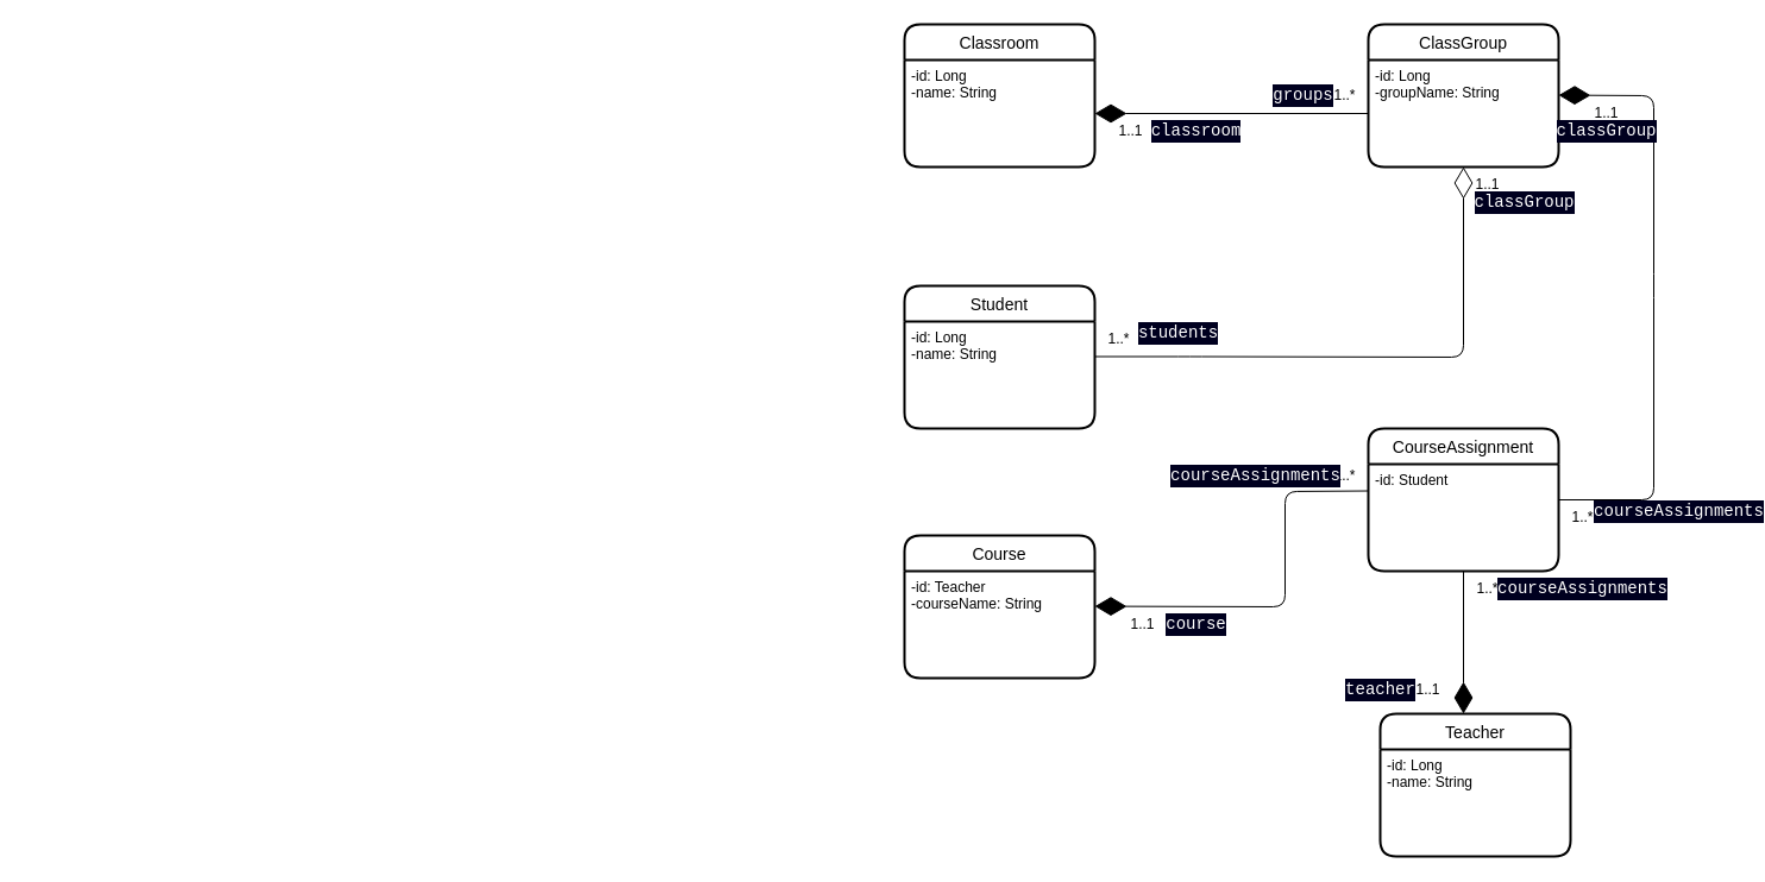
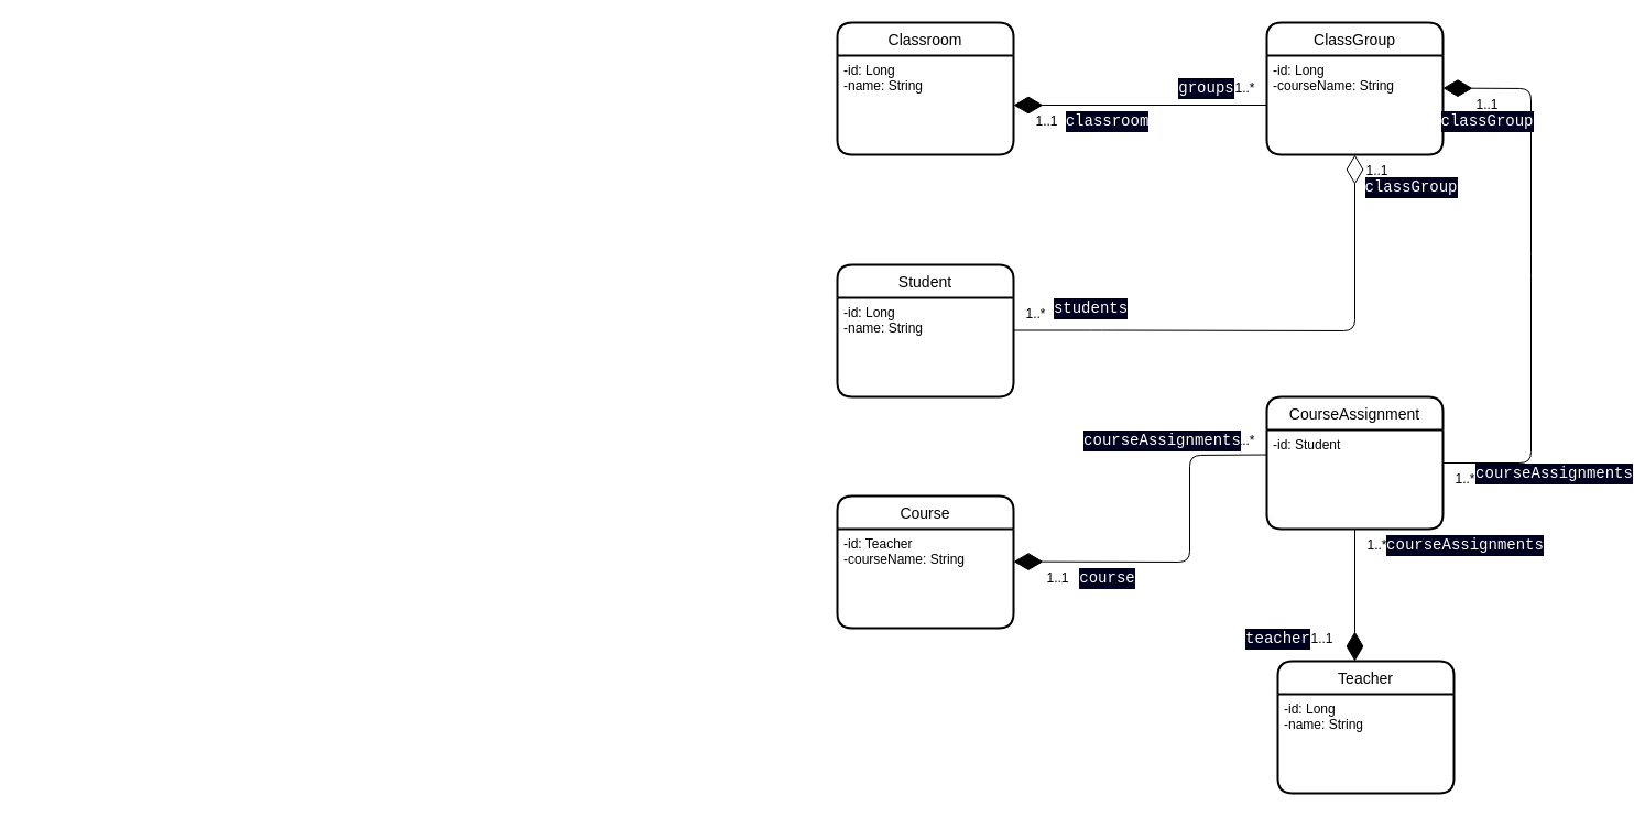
  <mxCell id="0" />
  <mxCell id="1" parent="0" />
  <mxCell id="2" value="Classroom" style="swimlane;childLayout=stackLayout;horizontal=1;startSize=30;horizontalStack=0;rounded=1;fontSize=14;fontStyle=0;strokeWidth=2;resizeParent=0;resizeLast=1;shadow=0;dashed=0;align=center;" vertex="1" parent="1"><mxGeometry x="760" y="20" width="160" height="120" as="geometry" /></mxCell>
  <mxCell id="3" value="-id: Long&#10;-name: String" style="align=left;strokeColor=none;fillColor=none;spacingLeft=4;fontSize=12;verticalAlign=top;resizable=0;rotatable=0;part=1;" vertex="1" parent="2"><mxGeometry y="30" width="160" height="90" as="geometry" /></mxCell>
  <mxCell id="4" value="ClassGroup" style="swimlane;childLayout=stackLayout;horizontal=1;startSize=30;horizontalStack=0;rounded=1;fontSize=14;fontStyle=0;strokeWidth=2;resizeParent=0;resizeLast=1;shadow=0;dashed=0;align=center;" vertex="1" parent="1"><mxGeometry x="1150" y="20" width="160" height="120" as="geometry" /></mxCell>
- <mxCell id="5" value="-id: Long&#10;-groupName: String" style="align=left;strokeColor=none;fillColor=none;spacingLeft=4;fontSize=12;verticalAlign=top;resizable=0;rotatable=0;part=1;" vertex="1" parent="4"><mxGeometry y="30" width="160" height="90" as="geometry" /></mxCell>
+ <mxCell id="5" value="-id: Long&#10;-courseName: String" style="align=left;strokeColor=none;fillColor=none;spacingLeft=4;fontSize=12;verticalAlign=top;resizable=0;rotatable=0;part=1;" vertex="1" parent="4"><mxGeometry y="30" width="160" height="90" as="geometry" /></mxCell>
  <mxCell id="6" value="" style="endArrow=diamondThin;endFill=1;endSize=24;html=1;entryX=1;entryY=0.5;entryDx=0;entryDy=0;exitX=0;exitY=0.5;exitDx=0;exitDy=0;" edge="1" parent="1" source="5" target="3"><mxGeometry width="160" relative="1" as="geometry"><mxPoint x="970" y="210" as="sourcePoint" /><mxPoint x="1130" y="210" as="targetPoint" /></mxGeometry></mxCell>
  <mxCell id="7" value="1..*" style="text;html=1;align=center;verticalAlign=middle;resizable=0;points=[];autosize=1;strokeColor=none;fillColor=none;" vertex="1" parent="1"><mxGeometry x="1110" y="65" width="40" height="30" as="geometry" /></mxCell>
  <mxCell id="8" value="1..1" style="text;html=1;align=center;verticalAlign=middle;resizable=0;points=[];autosize=1;strokeColor=none;fillColor=none;rotation=0;" vertex="1" parent="1"><mxGeometry x="930" y="95" width="40" height="30" as="geometry" /></mxCell>
  <mxCell id="9" value="Student" style="swimlane;childLayout=stackLayout;horizontal=1;startSize=30;horizontalStack=0;rounded=1;fontSize=14;fontStyle=0;strokeWidth=2;resizeParent=0;resizeLast=1;shadow=0;dashed=0;align=center;" vertex="1" parent="1"><mxGeometry x="760" y="240" width="160" height="120" as="geometry" /></mxCell>
  <mxCell id="10" value="-id: Long&#10;-name: String" style="align=left;strokeColor=none;fillColor=none;spacingLeft=4;fontSize=12;verticalAlign=top;resizable=0;rotatable=0;part=1;" vertex="1" parent="9"><mxGeometry y="30" width="160" height="90" as="geometry" /></mxCell>
  <mxCell id="11" value="&lt;div style=&quot;color: rgb(255, 255, 255); background-color: rgb(0, 0, 31); font-family: Consolas, &amp;quot;Courier New&amp;quot;, monospace; font-size: 14px; line-height: 19px;&quot;&gt;classroom&lt;/div&gt;" style="text;html=1;align=center;verticalAlign=middle;resizable=0;points=[];autosize=1;strokeColor=none;fillColor=none;" vertex="1" parent="1"><mxGeometry x="960" y="95" width="90" height="30" as="geometry" /></mxCell>
  <mxCell id="12" value="&lt;div style=&quot;color: rgb(255, 255, 255); background-color: rgb(0, 0, 31); font-family: Consolas, &amp;quot;Courier New&amp;quot;, monospace; font-size: 14px; line-height: 19px;&quot;&gt;groups&lt;/div&gt;" style="text;html=1;align=center;verticalAlign=middle;resizable=0;points=[];autosize=1;strokeColor=none;fillColor=none;" vertex="1" parent="1"><mxGeometry x="1060" y="65" width="70" height="30" as="geometry" /></mxCell>
  <mxCell id="13" value="" style="endArrow=diamondThin;endFill=0;endSize=24;html=1;entryX=0.5;entryY=1;entryDx=0;entryDy=0;" edge="1" parent="1" target="5"><mxGeometry width="160" relative="1" as="geometry"><mxPoint x="920" y="299.5" as="sourcePoint" /><mxPoint x="1080" y="299.5" as="targetPoint" /><Array as="points"><mxPoint x="1000" y="299.5" /><mxPoint x="1230" y="300" /></Array></mxGeometry></mxCell>
  <mxCell id="14" value="&lt;div style=&quot;color: rgb(255, 255, 255); background-color: rgb(0, 0, 31); font-family: Consolas, &amp;quot;Courier New&amp;quot;, monospace; font-size: 14px; line-height: 19px;&quot;&gt;classGroup&lt;/div&gt;" style="edgeLabel;html=1;align=center;verticalAlign=middle;resizable=0;points=[];" vertex="1" connectable="0" parent="13"><mxGeometry x="-0.111" y="2" relative="1" as="geometry"><mxPoint x="151" y="-128" as="offset" /></mxGeometry></mxCell>
  <mxCell id="15" value="&lt;div style=&quot;color: rgb(255, 255, 255); background-color: rgb(0, 0, 31); font-family: Consolas, &amp;quot;Courier New&amp;quot;, monospace; font-size: 14px; line-height: 19px;&quot;&gt;students&lt;/div&gt;" style="edgeLabel;html=1;align=center;verticalAlign=middle;resizable=0;points=[];" vertex="1" connectable="0" parent="13"><mxGeometry x="-0.111" relative="1" as="geometry"><mxPoint x="-139" y="-20" as="offset" /></mxGeometry></mxCell>
  <mxCell id="16" value="1..*" style="text;html=1;align=center;verticalAlign=middle;resizable=0;points=[];autosize=1;strokeColor=none;fillColor=none;" vertex="1" parent="1"><mxGeometry x="920" y="270" width="40" height="30" as="geometry" /></mxCell>
  <mxCell id="17" value="1..1" style="text;html=1;align=center;verticalAlign=middle;resizable=0;points=[];autosize=1;strokeColor=none;fillColor=none;" vertex="1" parent="1"><mxGeometry x="1230" y="140" width="40" height="30" as="geometry" /></mxCell>
  <mxCell id="18" value="CourseAssignment" style="swimlane;childLayout=stackLayout;horizontal=1;startSize=30;horizontalStack=0;rounded=1;fontSize=14;fontStyle=0;strokeWidth=2;resizeParent=0;resizeLast=1;shadow=0;dashed=0;align=center;" vertex="1" parent="1"><mxGeometry x="1150" y="360" width="160" height="120" as="geometry" /></mxCell>
  <mxCell id="19" value="-id: Student&#10;" style="align=left;strokeColor=none;fillColor=none;spacingLeft=4;fontSize=12;verticalAlign=top;resizable=0;rotatable=0;part=1;" vertex="1" parent="18"><mxGeometry y="30" width="160" height="90" as="geometry" /></mxCell>
  <mxCell id="20" value="&lt;br&gt;" style="text;html=1;align=center;verticalAlign=middle;resizable=0;points=[];autosize=1;strokeColor=none;fillColor=none;" vertex="1" parent="1"><mxGeometry x="20" y="355" width="20" height="30" as="geometry" /></mxCell>
  <mxCell id="21" value="" style="endArrow=diamondThin;endFill=1;endSize=24;html=1;entryX=1;entryY=0.5;entryDx=0;entryDy=0;exitX=1;exitY=0.5;exitDx=0;exitDy=0;" edge="1" parent="1" source="18"><mxGeometry width="160" relative="1" as="geometry"><mxPoint x="1590" y="79.57" as="sourcePoint" /><mxPoint x="1310" y="79.57" as="targetPoint" /><Array as="points"><mxPoint x="1390" y="420" /><mxPoint x="1390" y="240" /><mxPoint x="1390" y="80" /></Array></mxGeometry></mxCell>
  <mxCell id="22" value="&lt;div style=&quot;color: rgb(255, 255, 255); background-color: rgb(0, 0, 31); font-family: Consolas, &amp;quot;Courier New&amp;quot;, monospace; font-size: 14px; line-height: 19px;&quot;&gt;courseAssignments&lt;/div&gt;" style="edgeLabel;html=1;align=center;verticalAlign=middle;resizable=0;points=[];" vertex="1" connectable="0" parent="21"><mxGeometry x="-0.077" relative="1" as="geometry"><mxPoint x="20" y="160" as="offset" /></mxGeometry></mxCell>
  <mxCell id="23" value="1..*" style="text;html=1;align=center;verticalAlign=middle;resizable=0;points=[];autosize=1;strokeColor=none;fillColor=none;" vertex="1" parent="1"><mxGeometry x="1310" y="420" width="40" height="30" as="geometry" /></mxCell>
  <mxCell id="24" value="1..1" style="text;html=1;align=center;verticalAlign=middle;resizable=0;points=[];autosize=1;strokeColor=none;fillColor=none;rotation=0;" vertex="1" parent="1"><mxGeometry x="1330" y="80" width="40" height="30" as="geometry" /></mxCell>
  <mxCell id="25" value="&lt;div style=&quot;color: rgb(255, 255, 255); background-color: rgb(0, 0, 31); font-family: Consolas, &amp;quot;Courier New&amp;quot;, monospace; font-size: 14px; line-height: 19px;&quot;&gt;classGroup&lt;/div&gt;" style="text;html=1;align=center;verticalAlign=middle;resizable=0;points=[];autosize=1;strokeColor=none;fillColor=none;" vertex="1" parent="1"><mxGeometry x="1300" y="95" width="100" height="30" as="geometry" /></mxCell>
  <mxCell id="26" value="Course" style="swimlane;childLayout=stackLayout;horizontal=1;startSize=30;horizontalStack=0;rounded=1;fontSize=14;fontStyle=0;strokeWidth=2;resizeParent=0;resizeLast=1;shadow=0;dashed=0;align=center;" vertex="1" parent="1"><mxGeometry x="760" y="450" width="160" height="120" as="geometry" /></mxCell>
  <mxCell id="27" value="-id: Teacher&#10;-courseName: String" style="align=left;strokeColor=none;fillColor=none;spacingLeft=4;fontSize=12;verticalAlign=top;resizable=0;rotatable=0;part=1;" vertex="1" parent="26"><mxGeometry y="30" width="160" height="90" as="geometry" /></mxCell>
  <mxCell id="28" value="" style="endArrow=diamondThin;endFill=1;endSize=24;html=1;entryX=1;entryY=0.5;entryDx=0;entryDy=0;exitX=0;exitY=0.25;exitDx=0;exitDy=0;" edge="1" parent="1" source="19"><mxGeometry width="160" relative="1" as="geometry"><mxPoint x="1150" y="509.57" as="sourcePoint" /><mxPoint x="920" y="509.57" as="targetPoint" /><Array as="points"><mxPoint x="1080" y="413" /><mxPoint x="1080" y="510" /></Array></mxGeometry></mxCell>
  <mxCell id="29" value="1..*" style="text;html=1;align=center;verticalAlign=middle;resizable=0;points=[];autosize=1;strokeColor=none;fillColor=none;" vertex="1" parent="1"><mxGeometry x="1110" y="385" width="40" height="30" as="geometry" /></mxCell>
  <mxCell id="30" value="1..1" style="text;html=1;align=center;verticalAlign=middle;resizable=0;points=[];autosize=1;strokeColor=none;fillColor=none;" vertex="1" parent="1"><mxGeometry x="940" y="510" width="40" height="30" as="geometry" /></mxCell>
  <mxCell id="31" value="&lt;div style=&quot;color: rgb(255, 255, 255); background-color: rgb(0, 0, 31); font-family: Consolas, &amp;quot;Courier New&amp;quot;, monospace; font-size: 14px; line-height: 19px;&quot;&gt;course&lt;/div&gt;" style="text;html=1;align=center;verticalAlign=middle;resizable=0;points=[];autosize=1;strokeColor=none;fillColor=none;" vertex="1" parent="1"><mxGeometry x="970" y="510" width="70" height="30" as="geometry" /></mxCell>
  <mxCell id="32" value="&lt;div style=&quot;color: rgb(255, 255, 255); background-color: rgb(0, 0, 31); font-family: Consolas, &amp;quot;Courier New&amp;quot;, monospace; font-size: 14px; line-height: 19px;&quot;&gt;courseAssignments&lt;/div&gt;" style="text;html=1;align=center;verticalAlign=middle;resizable=0;points=[];autosize=1;strokeColor=none;fillColor=none;" vertex="1" parent="1"><mxGeometry x="980" y="385" width="150" height="30" as="geometry" /></mxCell>
  <mxCell id="33" value="Teacher" style="swimlane;childLayout=stackLayout;horizontal=1;startSize=30;horizontalStack=0;rounded=1;fontSize=14;fontStyle=0;strokeWidth=2;resizeParent=0;resizeLast=1;shadow=0;dashed=0;align=center;" vertex="1" parent="1"><mxGeometry x="1160" y="600" width="160" height="120" as="geometry" /></mxCell>
  <mxCell id="34" value="-id: Long&#10;-name: String" style="align=left;strokeColor=none;fillColor=none;spacingLeft=4;fontSize=12;verticalAlign=top;resizable=0;rotatable=0;part=1;" vertex="1" parent="33"><mxGeometry y="30" width="160" height="90" as="geometry" /></mxCell>
  <mxCell id="35" value="" style="endArrow=diamondThin;endFill=1;endSize=24;html=1;" edge="1" parent="1" source="19"><mxGeometry width="160" relative="1" as="geometry"><mxPoint x="1465" y="600" as="sourcePoint" /><mxPoint x="1230" y="600" as="targetPoint" /></mxGeometry></mxCell>
  <mxCell id="36" value="1..*" style="text;html=1;align=center;verticalAlign=middle;resizable=0;points=[];autosize=1;strokeColor=none;fillColor=none;" vertex="1" parent="1"><mxGeometry x="1230" y="480" width="40" height="30" as="geometry" /></mxCell>
  <mxCell id="37" value="1..1" style="text;html=1;align=center;verticalAlign=middle;resizable=0;points=[];autosize=1;strokeColor=none;fillColor=none;" vertex="1" parent="1"><mxGeometry x="1180" y="565" width="40" height="30" as="geometry" /></mxCell>
  <mxCell id="38" value="&lt;div style=&quot;color: rgb(255, 255, 255); background-color: rgb(0, 0, 31); font-family: Consolas, &amp;quot;Courier New&amp;quot;, monospace; font-size: 14px; line-height: 19px;&quot;&gt;courseAssignments&lt;/div&gt;" style="text;html=1;align=center;verticalAlign=middle;resizable=0;points=[];autosize=1;strokeColor=none;fillColor=none;" vertex="1" parent="1"><mxGeometry x="1255" y="480" width="150" height="30" as="geometry" /></mxCell>
  <mxCell id="39" value="&lt;div style=&quot;color: rgb(255, 255, 255); background-color: rgb(0, 0, 31); font-family: Consolas, &amp;quot;Courier New&amp;quot;, monospace; font-size: 14px; line-height: 19px;&quot;&gt;teacher&lt;/div&gt;" style="text;html=1;align=center;verticalAlign=middle;resizable=0;points=[];autosize=1;strokeColor=none;fillColor=none;" vertex="1" parent="1"><mxGeometry x="1120" y="565" width="80" height="30" as="geometry" /></mxCell>
